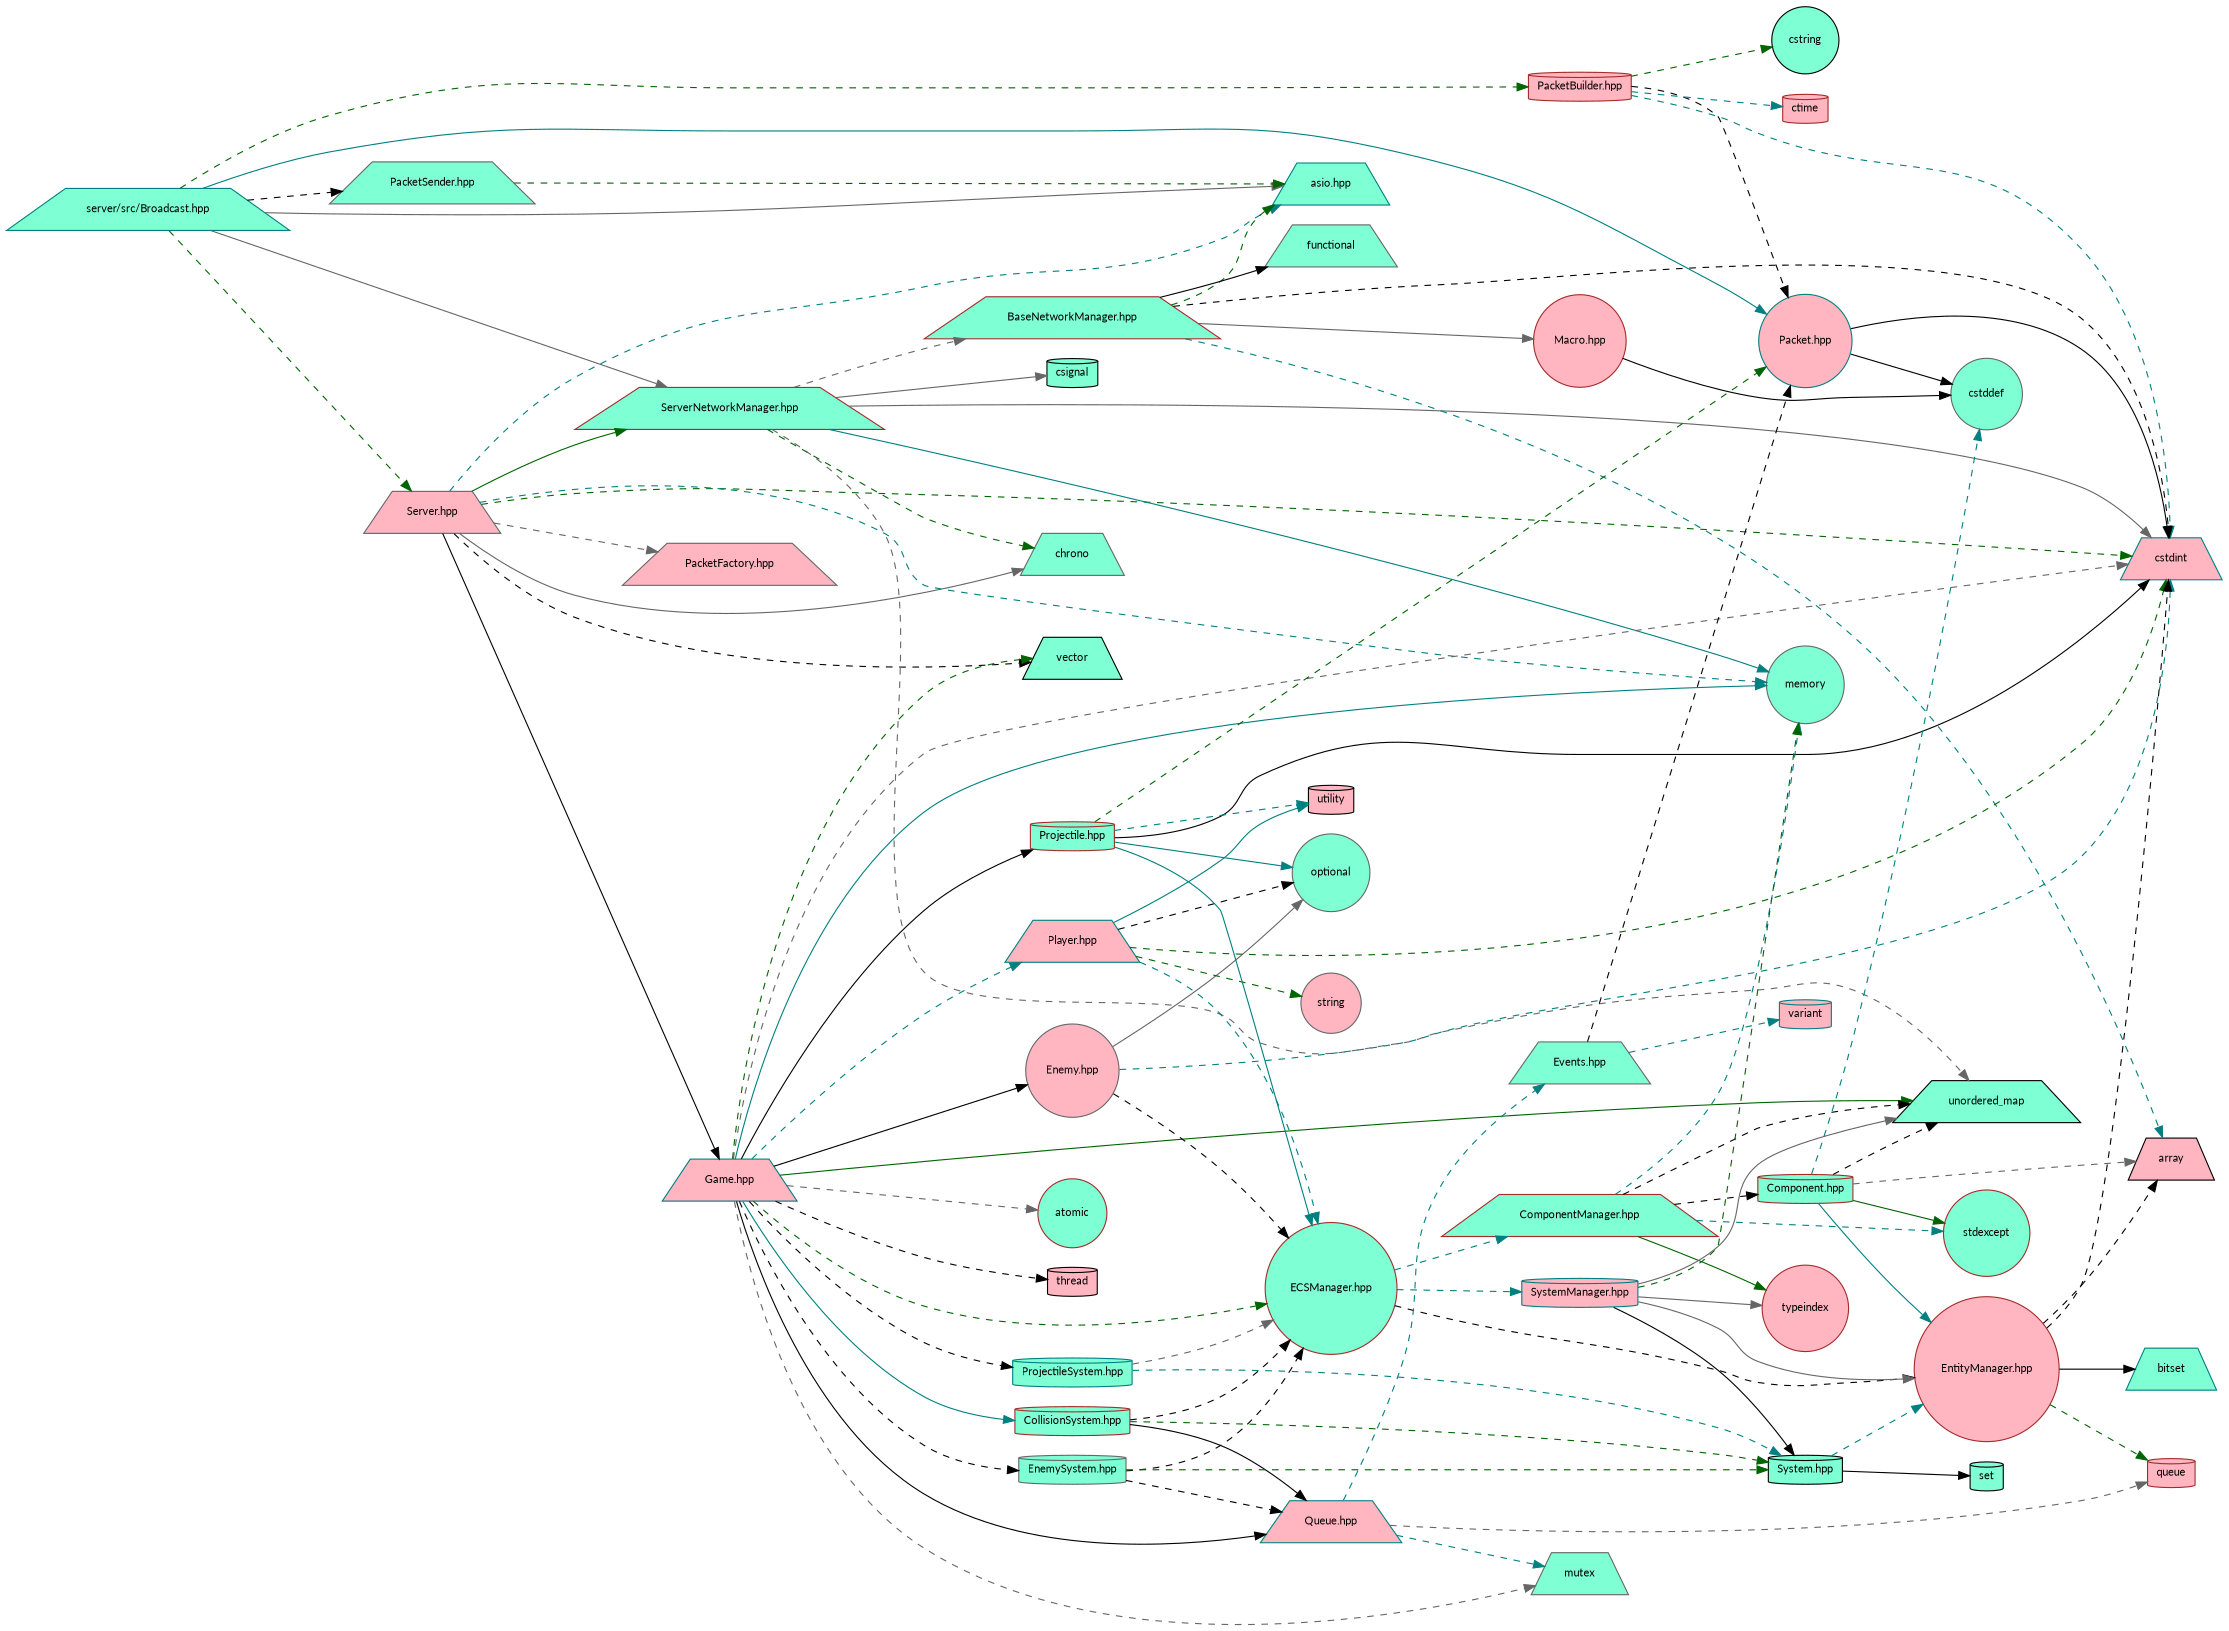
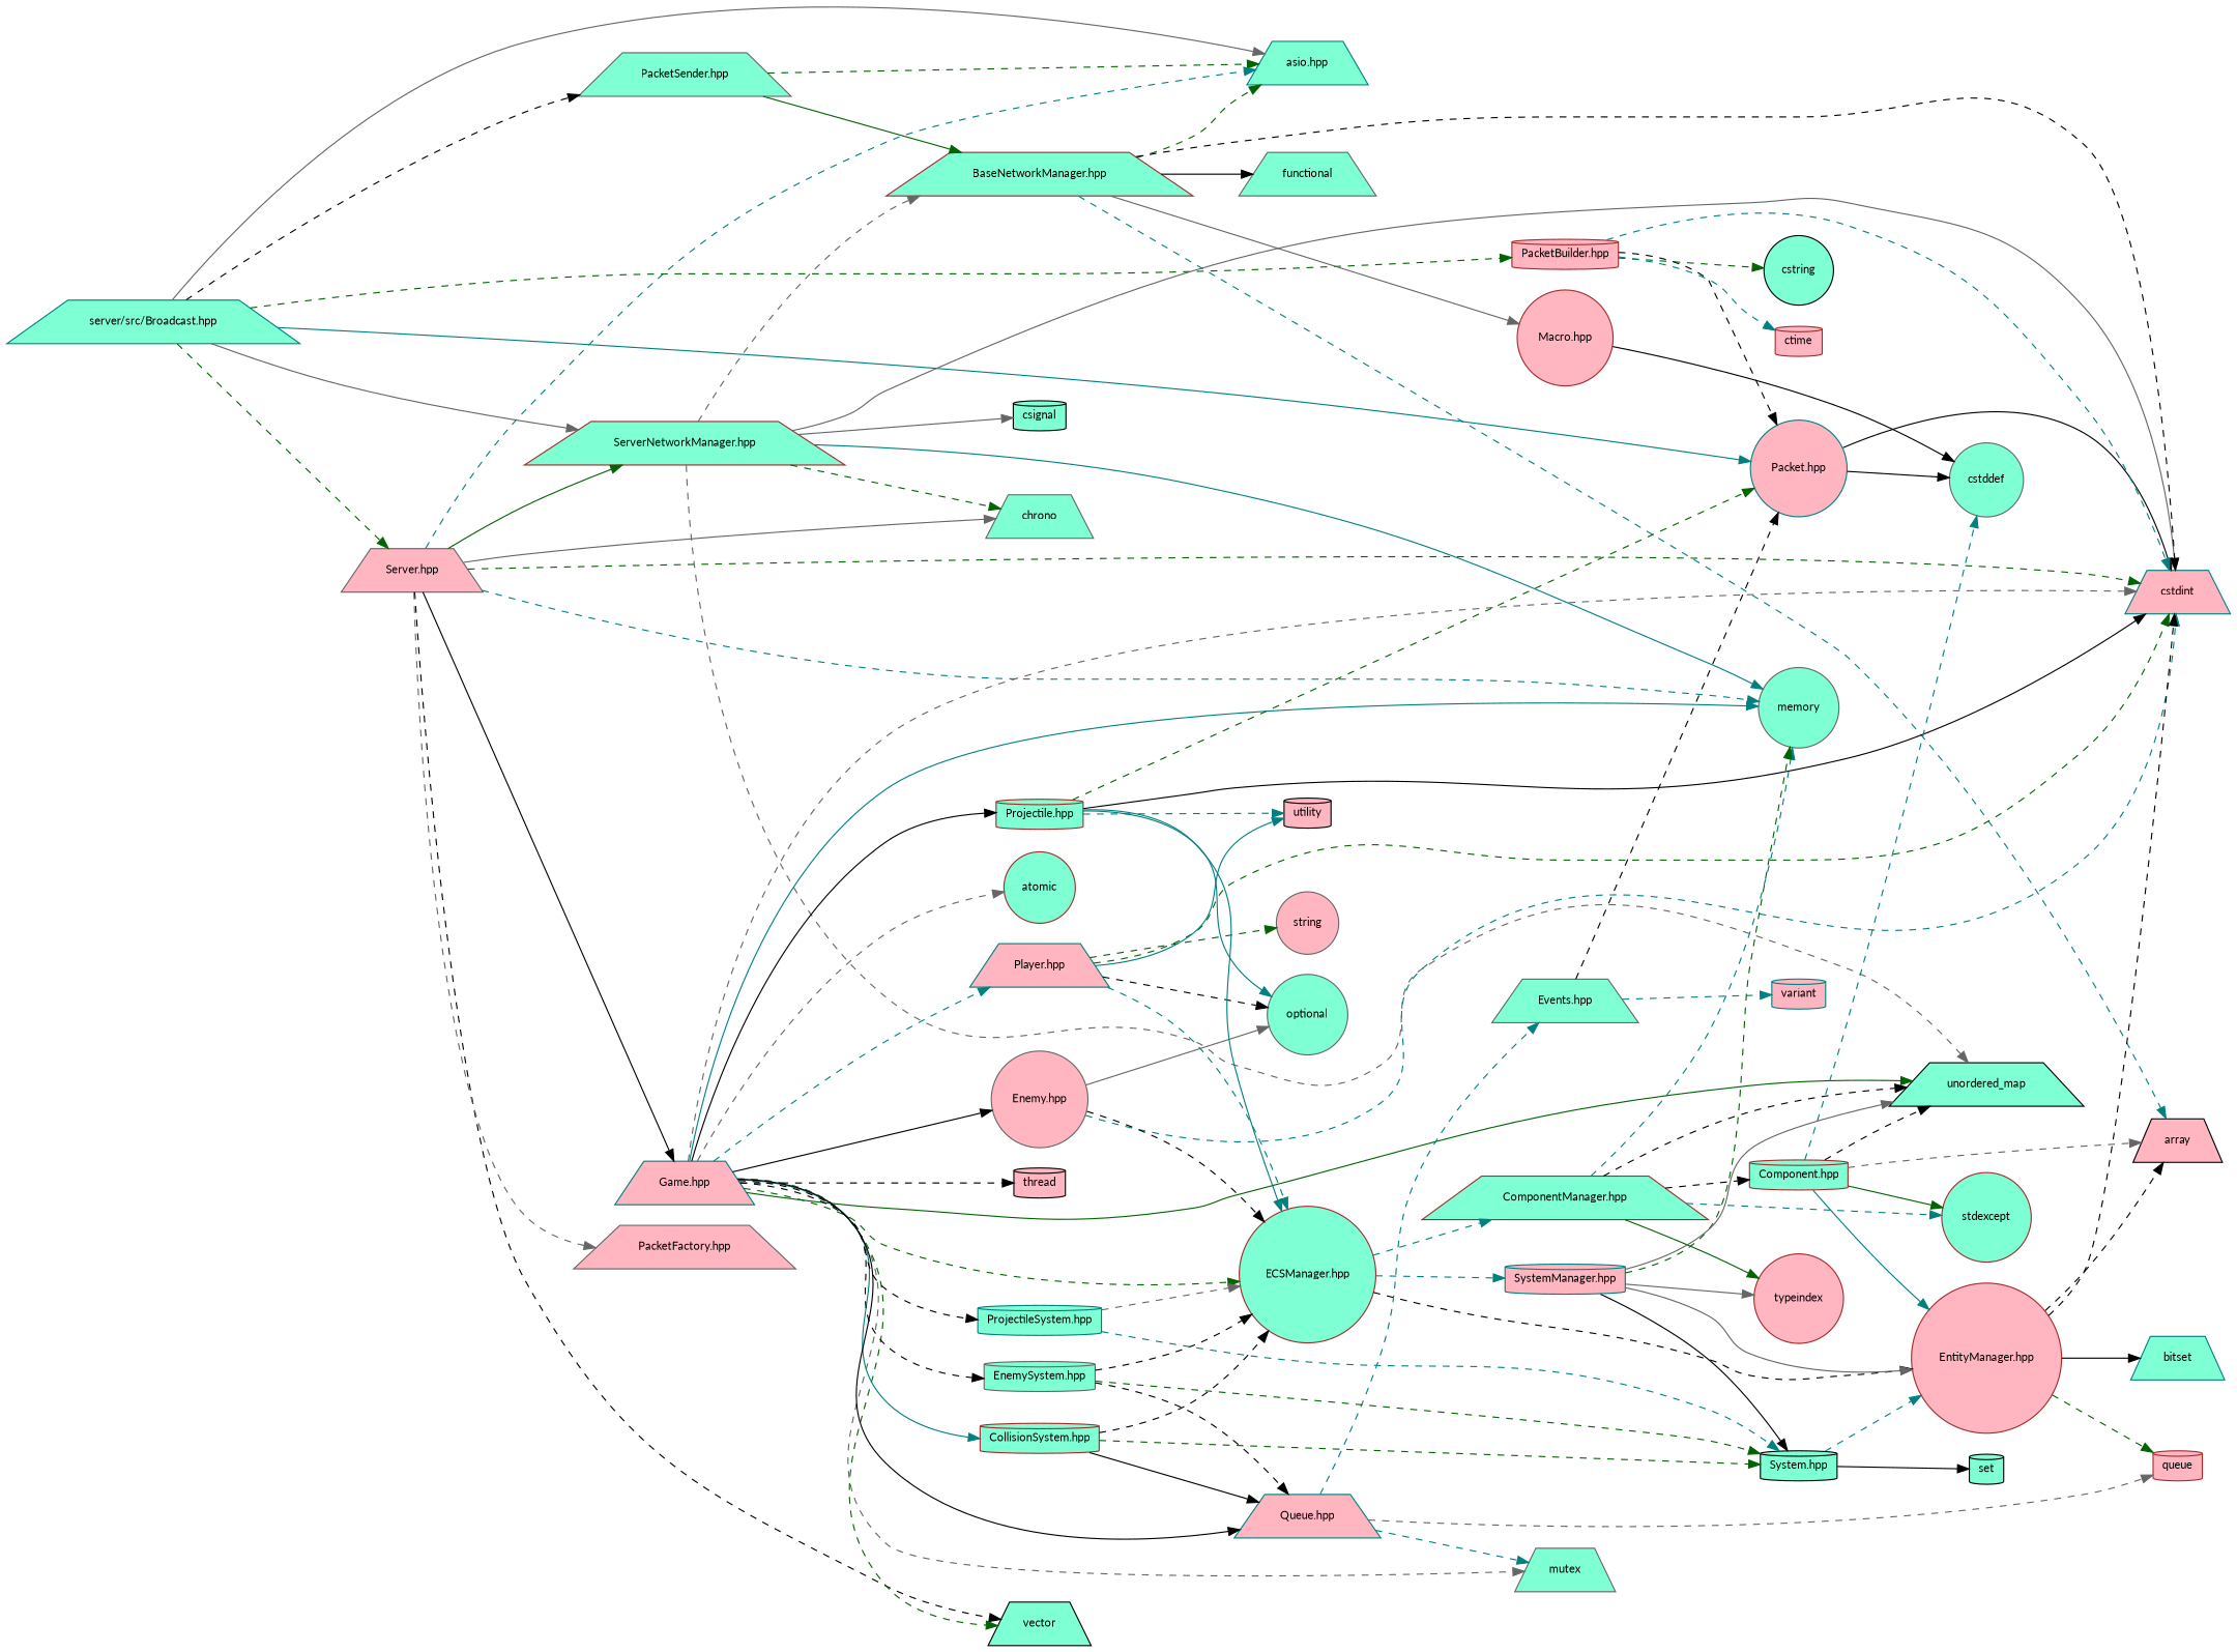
  digraph {
    fontname=Lato
    rankdir=LR
    node [color=brown fillcolor=aquamarine fontname=Lato fontsize=10 shape=trapezium style=filled]
    edge [color=black fontname=Lato fontsize=10 labelfontname=Helvetica labelfontsize=10 style=dashed]
    n1 [color=teal fontcolor=black height=0.2 label="server/src/Broadcast.hpp" width=0.4]
    n2 [color=teal height=0.2 label="asio.hpp" width=0.4]
    n3 [color=teal fillcolor=lightpink height=0.2 label="Packet.hpp" shape=circle width=0.4]
    n4 [fillcolor=lightpink height=0.2 label="PacketBuilder.hpp" shape=cylinder width=0.4]
    n5 [color=gray40 height=0.2 label="PacketSender.hpp" width=0.4]
    n6 [color=gray40 fillcolor=lightpink height=0.2 label="Server.hpp" width=0.4]
    n7 [height=0.2 label="ServerNetworkManager.hpp" width=0.4]
    n8 [color=gray40 height=0.2 label=cstddef shape=circle width=0.4]
    n9 [color=teal fillcolor=lightpink height=0.2 label=cstdint width=0.4]
    n10 [color=black height=0.2 label=cstring shape=circle width=0.4]
    n11 [fillcolor=lightpink height=0.2 label=ctime shape=cylinder width=0.4]
    n12 [height=0.2 label="BaseNetworkManager.hpp" width=0.4]
    n13 [color=gray40 height=0.2 label=chrono width=0.4]
    n14 [color=gray40 height=0.2 label=memory shape=circle width=0.4]
    n15 [color=black height=0.2 label=vector width=0.4]
    n16 [color=teal fillcolor=lightpink height=0.2 label="Game.hpp" width=0.4]
    n17 [color=gray40 fillcolor=lightpink height=0.2 label="PacketFactory.hpp" width=0.4]
    n18 [color=black height=0.2 label=unordered_map width=0.4]
    n19 [color=black height=0.2 label=csignal shape=cylinder width=0.4]
    n20 [color=gray40 fillcolor=lightpink height=0.2 label=string shape=circle width=0.4]
    n21 [color=black fillcolor=lightpink height=0.2 label=array width=0.4]
    n22 [color=gray40 height=0.2 label=functional width=0.4]
    n23 [fillcolor=lightpink height=0.2 label="Macro.hpp" shape=circle width=0.4]
    n24 [height=0.2 label=atomic shape=circle width=0.4]
    n25 [color=gray40 height=0.2 label=mutex width=0.4]
    n26 [color=black fillcolor=lightpink height=0.2 label=thread shape=cylinder width=0.4]
    n27 [height=0.2 label="CollisionSystem.hpp" shape=cylinder width=0.4]
    n28 [height=0.2 label="ECSManager.hpp" shape=circle width=0.4]
    n29 [color=teal fillcolor=lightpink height=0.2 label="Queue.hpp" width=0.4]
    n30 [color=gray40 fillcolor=lightpink height=0.2 label="Enemy.hpp" shape=circle width=0.4]
    n31 [color=gray40 height=0.2 label="EnemySystem.hpp" shape=cylinder width=0.4]
    n32 [color=teal fillcolor=lightpink height=0.2 label="Player.hpp" width=0.4]
    n33 [height=0.2 label="Projectile.hpp" shape=cylinder width=0.4]
    n34 [color=teal height=0.2 label="ProjectileSystem.hpp" shape=cylinder width=0.4]
    n35 [color=black height=0.2 label="System.hpp" shape=cylinder width=0.4]
    n36 [fillcolor=lightpink height=0.2 label="EntityManager.hpp" shape=circle width=0.4]
    n37 [height=0.2 label="ComponentManager.hpp" width=0.4]
    n38 [color=teal fillcolor=lightpink height=0.2 label="SystemManager.hpp" shape=cylinder width=0.4]
    n39 [fillcolor=lightpink height=0.2 label=queue shape=cylinder width=0.4]
    n40 [color=gray40 height=0.2 label="Events.hpp" width=0.4]
    n41 [color=gray40 height=0.2 label=optional shape=circle width=0.4]
    n42 [color=black fillcolor=lightpink height=0.2 label=utility shape=cylinder width=0.4]
    n43 [color=black height=0.2 label=set shape=cylinder width=0.4]
    n44 [color=teal height=0.2 label=bitset width=0.4]
    n45 [height=0.2 label=stdexcept shape=circle width=0.4]
    n46 [fillcolor=lightpink height=0.2 label=typeindex shape=circle width=0.4]
    n47 [height=0.2 label="Component.hpp" shape=cylinder width=0.4]
    n48 [color=teal fillcolor=lightpink height=0.2 label=variant shape=cylinder width=0.4]
    n1 -> n2 [color=gray40 style=solid]
    n1 -> n3 [color=teal style=solid]
    n1 -> n4 [color=darkgreen]
    n1 -> n5
    n1 -> n6 [color=darkgreen]
    n1 -> n7 [color=gray40 style=solid]
    n3 -> n8 [style=solid]
    n3 -> n9 [style=solid]
    n4 -> n3
    n4 -> n9 [color=teal]
    n4 -> n10 [color=darkgreen]
    n4 -> n11 [color=teal]
    n5 -> n2 [color=darkgreen]
+   n5 -> n12 [color=darkgreen style=solid]
    n6 -> n2 [color=teal]
    n6 -> n7 [color=darkgreen style=solid]
    n6 -> n9 [color=darkgreen]
    n6 -> n13 [color=gray40 style=solid]
    n6 -> n14 [color=teal]
    n6 -> n15
    n6 -> n16 [style=solid]
    n6 -> n17 [color=gray40]
    n7 -> n9 [color=gray40 style=solid]
    n7 -> n12 [color=gray40]
    n7 -> n13 [color=darkgreen]
    n7 -> n14 [color=teal style=solid]
    n7 -> n18 [color=gray40]
    n7 -> n19 [color=gray40 style=solid]
    n12 -> n2 [color=darkgreen]
    n12 -> n9
    n12 -> n21 [color=teal]
    n12 -> n22 [style=solid]
    n12 -> n23 [color=gray40 style=solid]
    n16 -> n9 [color=gray40]
    n16 -> n14 [color=teal style=solid]
    n16 -> n15 [color=darkgreen]
    n16 -> n18 [color=darkgreen style=solid]
    n16 -> n24 [color=gray40]
    n16 -> n25 [color=gray40]
    n16 -> n26
    n16 -> n27 [color=teal style=solid]
    n16 -> n28 [color=darkgreen]
    n16 -> n29 [style=solid]
    n16 -> n30 [style=solid]
    n16 -> n31
    n16 -> n32 [color=teal]
    n16 -> n33 [style=solid]
    n16 -> n34
    n23 -> n8 [style=solid]
    n27 -> n28
    n27 -> n29 [style=solid]
    n27 -> n35 [color=darkgreen]
    n28 -> n36
    n28 -> n37 [color=teal]
    n28 -> n38 [color=teal]
    n29 -> n25 [color=teal]
    n29 -> n39 [color=gray40]
    n29 -> n40 [color=teal]
    n30 -> n9 [color=teal]
    n30 -> n28
    n30 -> n41 [color=gray40 style=solid]
    n31 -> n28
    n31 -> n29
    n31 -> n35 [color=darkgreen]
    n32 -> n9 [color=darkgreen]
    n32 -> n20 [color=darkgreen]
    n32 -> n28 [color=teal]
    n32 -> n41
    n32 -> n42 [color=teal style=solid]
    n33 -> n3 [color=darkgreen]
    n33 -> n9 [style=solid]
    n33 -> n28 [color=teal style=solid]
    n33 -> n41 [color=teal style=solid]
    n33 -> n42 [color=teal]
    n34 -> n28 [color=gray40]
    n34 -> n35 [color=teal]
    n35 -> n36 [color=teal]
    n35 -> n43 [style=solid]
    n36 -> n9
    n36 -> n21
    n36 -> n39 [color=darkgreen]
    n36 -> n44 [style=solid]
    n37 -> n14 [color=teal]
    n37 -> n18
    n37 -> n45 [color=teal]
    n37 -> n46 [color=darkgreen style=solid]
    n37 -> n47
    n38 -> n14 [color=darkgreen]
    n38 -> n18 [color=gray40 style=solid]
    n38 -> n35 [style=solid]
    n38 -> n36 [color=gray40 style=solid]
    n38 -> n46 [color=gray40 style=solid]
    n40 -> n3
    n40 -> n48 [color=teal]
    n47 -> n8 [color=teal]
    n47 -> n18
    n47 -> n21 [color=gray40]
    n47 -> n36 [color=teal style=solid]
    n47 -> n45 [color=darkgreen style=solid]
  }
